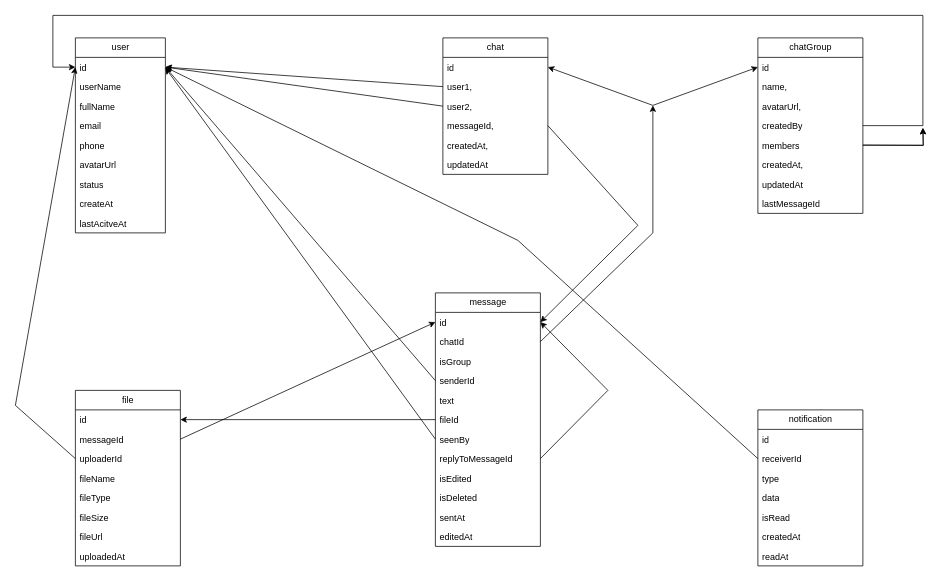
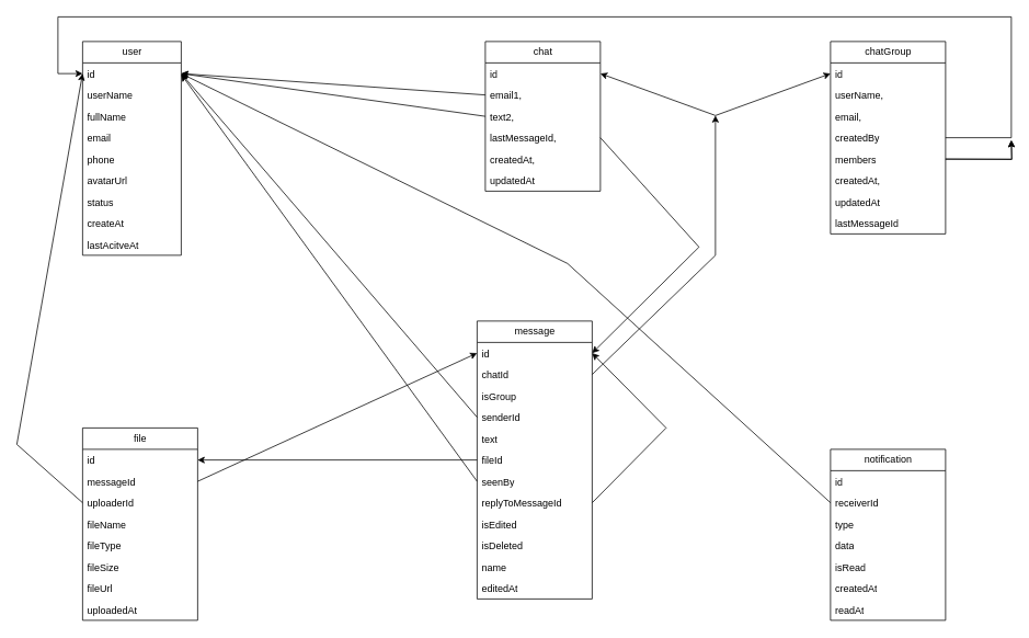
  <mxCell id="0" />
  <mxCell id="1" parent="0" />
  <mxCell id="2" value="user" style="swimlane;fontStyle=0;childLayout=stackLayout;horizontal=1;startSize=26;fillColor=none;horizontalStack=0;resizeParent=1;resizeParentMax=0;resizeLast=0;collapsible=1;marginBottom=0;html=1;" vertex="1" parent="1"><mxGeometry x="100" y="50" width="120" height="260" as="geometry" /></mxCell>
  <mxCell id="3" value="id" style="text;strokeColor=none;fillColor=none;align=left;verticalAlign=top;spacingLeft=4;spacingRight=4;overflow=hidden;rotatable=0;points=[[0,0.5],[1,0.5]];portConstraint=eastwest;whiteSpace=wrap;html=1;" vertex="1" parent="2"><mxGeometry y="26" width="120" height="26" as="geometry" /></mxCell>
  <mxCell id="4" value="userName" style="text;strokeColor=none;fillColor=none;align=left;verticalAlign=top;spacingLeft=4;spacingRight=4;overflow=hidden;rotatable=0;points=[[0,0.5],[1,0.5]];portConstraint=eastwest;whiteSpace=wrap;html=1;" vertex="1" parent="2"><mxGeometry y="52" width="120" height="26" as="geometry" /></mxCell>
  <mxCell id="5" value="fullName&lt;div&gt;&lt;br&gt;&lt;/div&gt;" style="text;strokeColor=none;fillColor=none;align=left;verticalAlign=top;spacingLeft=4;spacingRight=4;overflow=hidden;rotatable=0;points=[[0,0.5],[1,0.5]];portConstraint=eastwest;whiteSpace=wrap;html=1;" vertex="1" parent="2"><mxGeometry y="78" width="120" height="26" as="geometry" /></mxCell>
  <mxCell id="6" value="&lt;div&gt;email&lt;/div&gt;" style="text;strokeColor=none;fillColor=none;align=left;verticalAlign=top;spacingLeft=4;spacingRight=4;overflow=hidden;rotatable=0;points=[[0,0.5],[1,0.5]];portConstraint=eastwest;whiteSpace=wrap;html=1;" vertex="1" parent="2"><mxGeometry y="104" width="120" height="26" as="geometry" /></mxCell>
  <mxCell id="7" value="&lt;div&gt;phone&lt;/div&gt;" style="text;strokeColor=none;fillColor=none;align=left;verticalAlign=top;spacingLeft=4;spacingRight=4;overflow=hidden;rotatable=0;points=[[0,0.5],[1,0.5]];portConstraint=eastwest;whiteSpace=wrap;html=1;" vertex="1" parent="2"><mxGeometry y="130" width="120" height="26" as="geometry" /></mxCell>
  <mxCell id="8" value="&lt;div&gt;avatarUrl&lt;/div&gt;" style="text;strokeColor=none;fillColor=none;align=left;verticalAlign=top;spacingLeft=4;spacingRight=4;overflow=hidden;rotatable=0;points=[[0,0.5],[1,0.5]];portConstraint=eastwest;whiteSpace=wrap;html=1;" vertex="1" parent="2"><mxGeometry y="156" width="120" height="26" as="geometry" /></mxCell>
  <mxCell id="9" value="&lt;div&gt;status&lt;/div&gt;" style="text;strokeColor=none;fillColor=none;align=left;verticalAlign=top;spacingLeft=4;spacingRight=4;overflow=hidden;rotatable=0;points=[[0,0.5],[1,0.5]];portConstraint=eastwest;whiteSpace=wrap;html=1;" vertex="1" parent="2"><mxGeometry y="182" width="120" height="26" as="geometry" /></mxCell>
  <mxCell id="10" value="&lt;div&gt;createAt&lt;/div&gt;" style="text;strokeColor=none;fillColor=none;align=left;verticalAlign=top;spacingLeft=4;spacingRight=4;overflow=hidden;rotatable=0;points=[[0,0.5],[1,0.5]];portConstraint=eastwest;whiteSpace=wrap;html=1;" vertex="1" parent="2"><mxGeometry y="208" width="120" height="26" as="geometry" /></mxCell>
  <mxCell id="11" value="&lt;div&gt;lastAcitveAt&lt;/div&gt;" style="text;strokeColor=none;fillColor=none;align=left;verticalAlign=top;spacingLeft=4;spacingRight=4;overflow=hidden;rotatable=0;points=[[0,0.5],[1,0.5]];portConstraint=eastwest;whiteSpace=wrap;html=1;" vertex="1" parent="2"><mxGeometry y="234" width="120" height="26" as="geometry" /></mxCell>
  <mxCell id="12" value="chat" style="swimlane;fontStyle=0;childLayout=stackLayout;horizontal=1;startSize=26;fillColor=none;horizontalStack=0;resizeParent=1;resizeParentMax=0;resizeLast=0;collapsible=1;marginBottom=0;html=1;" vertex="1" parent="1"><mxGeometry x="590" y="50" width="140" height="182" as="geometry" /></mxCell>
  <mxCell id="13" value="id" style="text;strokeColor=none;fillColor=none;align=left;verticalAlign=top;spacingLeft=4;spacingRight=4;overflow=hidden;rotatable=0;points=[[0,0.5],[1,0.5]];portConstraint=eastwest;whiteSpace=wrap;html=1;" vertex="1" parent="12"><mxGeometry y="26" width="140" height="26" as="geometry" /></mxCell>
- <mxCell id="14" value="user1,&amp;nbsp;" style="text;strokeColor=none;fillColor=none;align=left;verticalAlign=top;spacingLeft=4;spacingRight=4;overflow=hidden;rotatable=0;points=[[0,0.5],[1,0.5]];portConstraint=eastwest;whiteSpace=wrap;html=1;" vertex="1" parent="12"><mxGeometry y="52" width="140" height="26" as="geometry" /></mxCell>
- <mxCell id="15" value="user2,&amp;nbsp;" style="text;strokeColor=none;fillColor=none;align=left;verticalAlign=top;spacingLeft=4;spacingRight=4;overflow=hidden;rotatable=0;points=[[0,0.5],[1,0.5]];portConstraint=eastwest;whiteSpace=wrap;html=1;" vertex="1" parent="12"><mxGeometry y="78" width="140" height="26" as="geometry" /></mxCell>
- <mxCell id="16" value="messageId,&amp;nbsp;" style="text;strokeColor=none;fillColor=none;align=left;verticalAlign=top;spacingLeft=4;spacingRight=4;overflow=hidden;rotatable=0;points=[[0,0.5],[1,0.5]];portConstraint=eastwest;whiteSpace=wrap;html=1;" vertex="1" parent="12"><mxGeometry y="104" width="140" height="26" as="geometry" /></mxCell>
+ <mxCell id="14" value="email1,&amp;nbsp;" style="text;strokeColor=none;fillColor=none;align=left;verticalAlign=top;spacingLeft=4;spacingRight=4;overflow=hidden;rotatable=0;points=[[0,0.5],[1,0.5]];portConstraint=eastwest;whiteSpace=wrap;html=1;" vertex="1" parent="12"><mxGeometry y="52" width="140" height="26" as="geometry" /></mxCell>
+ <mxCell id="15" value="text2,&amp;nbsp;" style="text;strokeColor=none;fillColor=none;align=left;verticalAlign=top;spacingLeft=4;spacingRight=4;overflow=hidden;rotatable=0;points=[[0,0.5],[1,0.5]];portConstraint=eastwest;whiteSpace=wrap;html=1;" vertex="1" parent="12"><mxGeometry y="78" width="140" height="26" as="geometry" /></mxCell>
+ <mxCell id="16" value="lastMessageId,&amp;nbsp;" style="text;strokeColor=none;fillColor=none;align=left;verticalAlign=top;spacingLeft=4;spacingRight=4;overflow=hidden;rotatable=0;points=[[0,0.5],[1,0.5]];portConstraint=eastwest;whiteSpace=wrap;html=1;" vertex="1" parent="12"><mxGeometry y="104" width="140" height="26" as="geometry" /></mxCell>
  <mxCell id="17" value="createdAt,&amp;nbsp;" style="text;strokeColor=none;fillColor=none;align=left;verticalAlign=top;spacingLeft=4;spacingRight=4;overflow=hidden;rotatable=0;points=[[0,0.5],[1,0.5]];portConstraint=eastwest;whiteSpace=wrap;html=1;" vertex="1" parent="12"><mxGeometry y="130" width="140" height="26" as="geometry" /></mxCell>
  <mxCell id="18" value="updatedAt" style="text;strokeColor=none;fillColor=none;align=left;verticalAlign=top;spacingLeft=4;spacingRight=4;overflow=hidden;rotatable=0;points=[[0,0.5],[1,0.5]];portConstraint=eastwest;whiteSpace=wrap;html=1;" vertex="1" parent="12"><mxGeometry y="156" width="140" height="26" as="geometry" /></mxCell>
  <mxCell id="19" value="notification" style="swimlane;fontStyle=0;childLayout=stackLayout;horizontal=1;startSize=26;fillColor=none;horizontalStack=0;resizeParent=1;resizeParentMax=0;resizeLast=0;collapsible=1;marginBottom=0;html=1;" vertex="1" parent="1"><mxGeometry x="1010" y="546" width="140" height="208" as="geometry" /></mxCell>
  <mxCell id="20" value="id" style="text;strokeColor=none;fillColor=none;align=left;verticalAlign=top;spacingLeft=4;spacingRight=4;overflow=hidden;rotatable=0;points=[[0,0.5],[1,0.5]];portConstraint=eastwest;whiteSpace=wrap;html=1;" vertex="1" parent="19"><mxGeometry y="26" width="140" height="26" as="geometry" /></mxCell>
  <mxCell id="21" value="receiverId" style="text;strokeColor=none;fillColor=none;align=left;verticalAlign=top;spacingLeft=4;spacingRight=4;overflow=hidden;rotatable=0;points=[[0,0.5],[1,0.5]];portConstraint=eastwest;whiteSpace=wrap;html=1;" vertex="1" parent="19"><mxGeometry y="52" width="140" height="26" as="geometry" /></mxCell>
  <mxCell id="22" value="type" style="text;strokeColor=none;fillColor=none;align=left;verticalAlign=top;spacingLeft=4;spacingRight=4;overflow=hidden;rotatable=0;points=[[0,0.5],[1,0.5]];portConstraint=eastwest;whiteSpace=wrap;html=1;" vertex="1" parent="19"><mxGeometry y="78" width="140" height="26" as="geometry" /></mxCell>
  <mxCell id="23" value="data" style="text;strokeColor=none;fillColor=none;align=left;verticalAlign=top;spacingLeft=4;spacingRight=4;overflow=hidden;rotatable=0;points=[[0,0.5],[1,0.5]];portConstraint=eastwest;whiteSpace=wrap;html=1;" vertex="1" parent="19"><mxGeometry y="104" width="140" height="26" as="geometry" /></mxCell>
  <mxCell id="24" value="isRead" style="text;strokeColor=none;fillColor=none;align=left;verticalAlign=top;spacingLeft=4;spacingRight=4;overflow=hidden;rotatable=0;points=[[0,0.5],[1,0.5]];portConstraint=eastwest;whiteSpace=wrap;html=1;" vertex="1" parent="19"><mxGeometry y="130" width="140" height="26" as="geometry" /></mxCell>
  <mxCell id="25" value="createdAt" style="text;strokeColor=none;fillColor=none;align=left;verticalAlign=top;spacingLeft=4;spacingRight=4;overflow=hidden;rotatable=0;points=[[0,0.5],[1,0.5]];portConstraint=eastwest;whiteSpace=wrap;html=1;" vertex="1" parent="19"><mxGeometry y="156" width="140" height="26" as="geometry" /></mxCell>
  <mxCell id="26" value="readAt" style="text;strokeColor=none;fillColor=none;align=left;verticalAlign=top;spacingLeft=4;spacingRight=4;overflow=hidden;rotatable=0;points=[[0,0.5],[1,0.5]];portConstraint=eastwest;whiteSpace=wrap;html=1;" vertex="1" parent="19"><mxGeometry y="182" width="140" height="26" as="geometry" /></mxCell>
  <mxCell id="27" value="chatGroup" style="swimlane;fontStyle=0;childLayout=stackLayout;horizontal=1;startSize=26;fillColor=none;horizontalStack=0;resizeParent=1;resizeParentMax=0;resizeLast=0;collapsible=1;marginBottom=0;html=1;" vertex="1" parent="1"><mxGeometry x="1010" y="50" width="140" height="234" as="geometry" /></mxCell>
  <mxCell id="28" value="id" style="text;strokeColor=none;fillColor=none;align=left;verticalAlign=top;spacingLeft=4;spacingRight=4;overflow=hidden;rotatable=0;points=[[0,0.5],[1,0.5]];portConstraint=eastwest;whiteSpace=wrap;html=1;" vertex="1" parent="27"><mxGeometry y="26" width="140" height="26" as="geometry" /></mxCell>
- <mxCell id="29" value="name,&amp;nbsp;" style="text;strokeColor=none;fillColor=none;align=left;verticalAlign=top;spacingLeft=4;spacingRight=4;overflow=hidden;rotatable=0;points=[[0,0.5],[1,0.5]];portConstraint=eastwest;whiteSpace=wrap;html=1;" vertex="1" parent="27"><mxGeometry y="52" width="140" height="26" as="geometry" /></mxCell>
- <mxCell id="30" value="avatarUrl," style="text;strokeColor=none;fillColor=none;align=left;verticalAlign=top;spacingLeft=4;spacingRight=4;overflow=hidden;rotatable=0;points=[[0,0.5],[1,0.5]];portConstraint=eastwest;whiteSpace=wrap;html=1;" vertex="1" parent="27"><mxGeometry y="78" width="140" height="26" as="geometry" /></mxCell>
+ <mxCell id="29" value="userName,&amp;nbsp;" style="text;strokeColor=none;fillColor=none;align=left;verticalAlign=top;spacingLeft=4;spacingRight=4;overflow=hidden;rotatable=0;points=[[0,0.5],[1,0.5]];portConstraint=eastwest;whiteSpace=wrap;html=1;" vertex="1" parent="27"><mxGeometry y="52" width="140" height="26" as="geometry" /></mxCell>
+ <mxCell id="30" value="email," style="text;strokeColor=none;fillColor=none;align=left;verticalAlign=top;spacingLeft=4;spacingRight=4;overflow=hidden;rotatable=0;points=[[0,0.5],[1,0.5]];portConstraint=eastwest;whiteSpace=wrap;html=1;" vertex="1" parent="27"><mxGeometry y="78" width="140" height="26" as="geometry" /></mxCell>
  <mxCell id="31" value="createdBy" style="text;strokeColor=none;fillColor=none;align=left;verticalAlign=top;spacingLeft=4;spacingRight=4;overflow=hidden;rotatable=0;points=[[0,0.5],[1,0.5]];portConstraint=eastwest;whiteSpace=wrap;html=1;" vertex="1" parent="27"><mxGeometry y="104" width="140" height="26" as="geometry" /></mxCell>
  <mxCell id="32" style="edgeStyle=orthogonalEdgeStyle;rounded=0;orthogonalLoop=1;jettySize=auto;html=1;exitX=1;exitY=0.5;exitDx=0;exitDy=0;" edge="1" parent="27" source="34"><mxGeometry relative="1" as="geometry"><mxPoint x="220" y="120" as="targetPoint" /></mxGeometry></mxCell>
  <mxCell id="33" style="edgeStyle=orthogonalEdgeStyle;rounded=0;orthogonalLoop=1;jettySize=auto;html=1;exitX=1;exitY=0.5;exitDx=0;exitDy=0;" edge="1" parent="27"><mxGeometry relative="1" as="geometry"><mxPoint x="220" y="120" as="targetPoint" /><mxPoint x="140" y="143" as="sourcePoint" /></mxGeometry></mxCell>
  <mxCell id="34" value="members" style="text;strokeColor=none;fillColor=none;align=left;verticalAlign=top;spacingLeft=4;spacingRight=4;overflow=hidden;rotatable=0;points=[[0,0.5],[1,0.5]];portConstraint=eastwest;whiteSpace=wrap;html=1;" vertex="1" parent="27"><mxGeometry y="130" width="140" height="26" as="geometry" /></mxCell>
  <mxCell id="35" value="createdAt,&amp;nbsp;" style="text;strokeColor=none;fillColor=none;align=left;verticalAlign=top;spacingLeft=4;spacingRight=4;overflow=hidden;rotatable=0;points=[[0,0.5],[1,0.5]];portConstraint=eastwest;whiteSpace=wrap;html=1;" vertex="1" parent="27"><mxGeometry y="156" width="140" height="26" as="geometry" /></mxCell>
  <mxCell id="36" value="updatedAt" style="text;strokeColor=none;fillColor=none;align=left;verticalAlign=top;spacingLeft=4;spacingRight=4;overflow=hidden;rotatable=0;points=[[0,0.5],[1,0.5]];portConstraint=eastwest;whiteSpace=wrap;html=1;" vertex="1" parent="27"><mxGeometry y="182" width="140" height="26" as="geometry" /></mxCell>
  <mxCell id="37" value="lastMessageId" style="text;strokeColor=none;fillColor=none;align=left;verticalAlign=top;spacingLeft=4;spacingRight=4;overflow=hidden;rotatable=0;points=[[0,0.5],[1,0.5]];portConstraint=eastwest;whiteSpace=wrap;html=1;" vertex="1" parent="27"><mxGeometry y="208" width="140" height="26" as="geometry" /></mxCell>
  <mxCell id="38" value="message" style="swimlane;fontStyle=0;childLayout=stackLayout;horizontal=1;startSize=26;fillColor=none;horizontalStack=0;resizeParent=1;resizeParentMax=0;resizeLast=0;collapsible=1;marginBottom=0;html=1;" vertex="1" parent="1"><mxGeometry x="580" y="390" width="140" height="338" as="geometry" /></mxCell>
  <mxCell id="39" value="id" style="text;strokeColor=none;fillColor=none;align=left;verticalAlign=top;spacingLeft=4;spacingRight=4;overflow=hidden;rotatable=0;points=[[0,0.5],[1,0.5]];portConstraint=eastwest;whiteSpace=wrap;html=1;" vertex="1" parent="38"><mxGeometry y="26" width="140" height="26" as="geometry" /></mxCell>
  <mxCell id="40" value="chatId" style="text;strokeColor=none;fillColor=none;align=left;verticalAlign=top;spacingLeft=4;spacingRight=4;overflow=hidden;rotatable=0;points=[[0,0.5],[1,0.5]];portConstraint=eastwest;whiteSpace=wrap;html=1;" vertex="1" parent="38"><mxGeometry y="52" width="140" height="26" as="geometry" /></mxCell>
  <mxCell id="41" value="isGroup" style="text;strokeColor=none;fillColor=none;align=left;verticalAlign=top;spacingLeft=4;spacingRight=4;overflow=hidden;rotatable=0;points=[[0,0.5],[1,0.5]];portConstraint=eastwest;whiteSpace=wrap;html=1;" vertex="1" parent="38"><mxGeometry y="78" width="140" height="26" as="geometry" /></mxCell>
  <mxCell id="42" value="senderId" style="text;strokeColor=none;fillColor=none;align=left;verticalAlign=top;spacingLeft=4;spacingRight=4;overflow=hidden;rotatable=0;points=[[0,0.5],[1,0.5]];portConstraint=eastwest;whiteSpace=wrap;html=1;" vertex="1" parent="38"><mxGeometry y="104" width="140" height="26" as="geometry" /></mxCell>
  <mxCell id="43" value="text" style="text;strokeColor=none;fillColor=none;align=left;verticalAlign=top;spacingLeft=4;spacingRight=4;overflow=hidden;rotatable=0;points=[[0,0.5],[1,0.5]];portConstraint=eastwest;whiteSpace=wrap;html=1;" vertex="1" parent="38"><mxGeometry y="130" width="140" height="26" as="geometry" /></mxCell>
  <mxCell id="44" value="fileId" style="text;strokeColor=none;fillColor=none;align=left;verticalAlign=top;spacingLeft=4;spacingRight=4;overflow=hidden;rotatable=0;points=[[0,0.5],[1,0.5]];portConstraint=eastwest;whiteSpace=wrap;html=1;" vertex="1" parent="38"><mxGeometry y="156" width="140" height="26" as="geometry" /></mxCell>
  <mxCell id="45" value="seenBy" style="text;strokeColor=none;fillColor=none;align=left;verticalAlign=top;spacingLeft=4;spacingRight=4;overflow=hidden;rotatable=0;points=[[0,0.5],[1,0.5]];portConstraint=eastwest;whiteSpace=wrap;html=1;" vertex="1" parent="38"><mxGeometry y="182" width="140" height="26" as="geometry" /></mxCell>
  <mxCell id="46" value="replyToMessageId" style="text;strokeColor=none;fillColor=none;align=left;verticalAlign=top;spacingLeft=4;spacingRight=4;overflow=hidden;rotatable=0;points=[[0,0.5],[1,0.5]];portConstraint=eastwest;whiteSpace=wrap;html=1;" vertex="1" parent="38"><mxGeometry y="208" width="140" height="26" as="geometry" /></mxCell>
  <mxCell id="47" value="isEdited" style="text;strokeColor=none;fillColor=none;align=left;verticalAlign=top;spacingLeft=4;spacingRight=4;overflow=hidden;rotatable=0;points=[[0,0.5],[1,0.5]];portConstraint=eastwest;whiteSpace=wrap;html=1;" vertex="1" parent="38"><mxGeometry y="234" width="140" height="26" as="geometry" /></mxCell>
  <mxCell id="48" value="isDeleted" style="text;strokeColor=none;fillColor=none;align=left;verticalAlign=top;spacingLeft=4;spacingRight=4;overflow=hidden;rotatable=0;points=[[0,0.5],[1,0.5]];portConstraint=eastwest;whiteSpace=wrap;html=1;" vertex="1" parent="38"><mxGeometry y="260" width="140" height="26" as="geometry" /></mxCell>
- <mxCell id="49" value="sentAt" style="text;strokeColor=none;fillColor=none;align=left;verticalAlign=top;spacingLeft=4;spacingRight=4;overflow=hidden;rotatable=0;points=[[0,0.5],[1,0.5]];portConstraint=eastwest;whiteSpace=wrap;html=1;" vertex="1" parent="38"><mxGeometry y="286" width="140" height="26" as="geometry" /></mxCell>
+ <mxCell id="49" value="name" style="text;strokeColor=none;fillColor=none;align=left;verticalAlign=top;spacingLeft=4;spacingRight=4;overflow=hidden;rotatable=0;points=[[0,0.5],[1,0.5]];portConstraint=eastwest;whiteSpace=wrap;html=1;" vertex="1" parent="38"><mxGeometry y="286" width="140" height="26" as="geometry" /></mxCell>
  <mxCell id="50" value="editedAt" style="text;strokeColor=none;fillColor=none;align=left;verticalAlign=top;spacingLeft=4;spacingRight=4;overflow=hidden;rotatable=0;points=[[0,0.5],[1,0.5]];portConstraint=eastwest;whiteSpace=wrap;html=1;" vertex="1" parent="38"><mxGeometry y="312" width="140" height="26" as="geometry" /></mxCell>
  <mxCell id="51" value="" style="endArrow=classic;html=1;rounded=0;exitX=1;exitY=0.5;exitDx=0;exitDy=0;entryX=1;entryY=0.5;entryDx=0;entryDy=0;" edge="1" parent="38" source="46" target="39"><mxGeometry width="50" height="50" relative="1" as="geometry"><mxPoint x="-40" y="10" as="sourcePoint" /><mxPoint x="10" y="-40" as="targetPoint" /><Array as="points"><mxPoint x="230" y="130" /></Array></mxGeometry></mxCell>
  <mxCell id="52" value="file" style="swimlane;fontStyle=0;childLayout=stackLayout;horizontal=1;startSize=26;fillColor=none;horizontalStack=0;resizeParent=1;resizeParentMax=0;resizeLast=0;collapsible=1;marginBottom=0;html=1;" vertex="1" parent="1"><mxGeometry x="100" y="520" width="140" height="234" as="geometry" /></mxCell>
  <mxCell id="53" value="id" style="text;strokeColor=none;fillColor=none;align=left;verticalAlign=top;spacingLeft=4;spacingRight=4;overflow=hidden;rotatable=0;points=[[0,0.5],[1,0.5]];portConstraint=eastwest;whiteSpace=wrap;html=1;" vertex="1" parent="52"><mxGeometry y="26" width="140" height="26" as="geometry" /></mxCell>
  <mxCell id="54" value="messageId" style="text;strokeColor=none;fillColor=none;align=left;verticalAlign=top;spacingLeft=4;spacingRight=4;overflow=hidden;rotatable=0;points=[[0,0.5],[1,0.5]];portConstraint=eastwest;whiteSpace=wrap;html=1;" vertex="1" parent="52"><mxGeometry y="52" width="140" height="26" as="geometry" /></mxCell>
  <mxCell id="55" value="uploaderId" style="text;strokeColor=none;fillColor=none;align=left;verticalAlign=top;spacingLeft=4;spacingRight=4;overflow=hidden;rotatable=0;points=[[0,0.5],[1,0.5]];portConstraint=eastwest;whiteSpace=wrap;html=1;" vertex="1" parent="52"><mxGeometry y="78" width="140" height="26" as="geometry" /></mxCell>
  <mxCell id="56" value="fileName" style="text;strokeColor=none;fillColor=none;align=left;verticalAlign=top;spacingLeft=4;spacingRight=4;overflow=hidden;rotatable=0;points=[[0,0.5],[1,0.5]];portConstraint=eastwest;whiteSpace=wrap;html=1;" vertex="1" parent="52"><mxGeometry y="104" width="140" height="26" as="geometry" /></mxCell>
  <mxCell id="57" value="fileType" style="text;strokeColor=none;fillColor=none;align=left;verticalAlign=top;spacingLeft=4;spacingRight=4;overflow=hidden;rotatable=0;points=[[0,0.5],[1,0.5]];portConstraint=eastwest;whiteSpace=wrap;html=1;" vertex="1" parent="52"><mxGeometry y="130" width="140" height="26" as="geometry" /></mxCell>
  <mxCell id="58" value="fileSize" style="text;strokeColor=none;fillColor=none;align=left;verticalAlign=top;spacingLeft=4;spacingRight=4;overflow=hidden;rotatable=0;points=[[0,0.5],[1,0.5]];portConstraint=eastwest;whiteSpace=wrap;html=1;" vertex="1" parent="52"><mxGeometry y="156" width="140" height="26" as="geometry" /></mxCell>
  <mxCell id="59" value="fileUrl" style="text;strokeColor=none;fillColor=none;align=left;verticalAlign=top;spacingLeft=4;spacingRight=4;overflow=hidden;rotatable=0;points=[[0,0.5],[1,0.5]];portConstraint=eastwest;whiteSpace=wrap;html=1;" vertex="1" parent="52"><mxGeometry y="182" width="140" height="26" as="geometry" /></mxCell>
  <mxCell id="60" value="uploadedAt" style="text;strokeColor=none;fillColor=none;align=left;verticalAlign=top;spacingLeft=4;spacingRight=4;overflow=hidden;rotatable=0;points=[[0,0.5],[1,0.5]];portConstraint=eastwest;whiteSpace=wrap;html=1;" vertex="1" parent="52"><mxGeometry y="208" width="140" height="26" as="geometry" /></mxCell>
  <mxCell id="61" style="edgeStyle=orthogonalEdgeStyle;rounded=0;orthogonalLoop=1;jettySize=auto;html=1;entryX=0;entryY=0.5;entryDx=0;entryDy=0;" edge="1" parent="1" target="3"><mxGeometry relative="1" as="geometry"><mxPoint x="1150" y="167" as="sourcePoint" /><Array as="points"><mxPoint x="1230" y="167" /><mxPoint x="1230" y="20" /><mxPoint x="70" y="20" /><mxPoint x="70" y="89" /></Array></mxGeometry></mxCell>
  <mxCell id="62" style="edgeStyle=orthogonalEdgeStyle;rounded=0;orthogonalLoop=1;jettySize=auto;html=1;exitX=0;exitY=0.5;exitDx=0;exitDy=0;entryX=1;entryY=0.5;entryDx=0;entryDy=0;" edge="1" parent="1" source="44" target="53"><mxGeometry relative="1" as="geometry" /></mxCell>
  <mxCell id="63" value="" style="endArrow=classic;html=1;rounded=0;entryX=1;entryY=0.5;entryDx=0;entryDy=0;exitX=0;exitY=0.5;exitDx=0;exitDy=0;" edge="1" parent="1" source="21" target="3"><mxGeometry width="50" height="50" relative="1" as="geometry"><mxPoint x="730" y="320" as="sourcePoint" /><mxPoint x="590" y="350" as="targetPoint" /><Array as="points"><mxPoint x="690" y="320" /></Array></mxGeometry></mxCell>
  <mxCell id="64" value="" style="endArrow=classic;html=1;rounded=0;exitX=0;exitY=0.5;exitDx=0;exitDy=0;entryX=1;entryY=0.5;entryDx=0;entryDy=0;" edge="1" parent="1" source="14" target="3"><mxGeometry width="50" height="50" relative="1" as="geometry"><mxPoint x="540" y="400" as="sourcePoint" /><mxPoint x="590" y="350" as="targetPoint" /></mxGeometry></mxCell>
  <mxCell id="65" value="" style="endArrow=classic;html=1;rounded=0;exitX=0;exitY=0.5;exitDx=0;exitDy=0;entryX=1;entryY=0.5;entryDx=0;entryDy=0;" edge="1" parent="1" source="15" target="3"><mxGeometry width="50" height="50" relative="1" as="geometry"><mxPoint x="600" y="125" as="sourcePoint" /><mxPoint x="230" y="99" as="targetPoint" /></mxGeometry></mxCell>
  <mxCell id="66" value="" style="endArrow=classic;html=1;rounded=0;exitX=1;exitY=0.5;exitDx=0;exitDy=0;" edge="1" parent="1" source="40"><mxGeometry width="50" height="50" relative="1" as="geometry"><mxPoint x="540" y="400" as="sourcePoint" /><mxPoint x="870" y="140" as="targetPoint" /><Array as="points"><mxPoint x="870" y="310" /></Array></mxGeometry></mxCell>
  <mxCell id="67" value="" style="endArrow=classic;html=1;rounded=0;entryX=1;entryY=0.5;entryDx=0;entryDy=0;" edge="1" parent="1" target="13"><mxGeometry width="50" height="50" relative="1" as="geometry"><mxPoint x="870" y="140" as="sourcePoint" /><mxPoint x="590" y="350" as="targetPoint" /></mxGeometry></mxCell>
  <mxCell id="68" value="" style="endArrow=classic;html=1;rounded=0;entryX=0;entryY=0.5;entryDx=0;entryDy=0;" edge="1" parent="1" target="28"><mxGeometry width="50" height="50" relative="1" as="geometry"><mxPoint x="870" y="140" as="sourcePoint" /><mxPoint x="590" y="350" as="targetPoint" /></mxGeometry></mxCell>
  <mxCell id="69" value="" style="endArrow=classic;html=1;rounded=0;exitX=0;exitY=0.5;exitDx=0;exitDy=0;entryX=1;entryY=0.5;entryDx=0;entryDy=0;" edge="1" parent="1" source="42" target="3"><mxGeometry width="50" height="50" relative="1" as="geometry"><mxPoint x="540" y="400" as="sourcePoint" /><mxPoint x="20" y="340" as="targetPoint" /></mxGeometry></mxCell>
  <mxCell id="70" value="" style="endArrow=classic;html=1;rounded=0;exitX=0;exitY=0.5;exitDx=0;exitDy=0;" edge="1" parent="1" source="45"><mxGeometry width="50" height="50" relative="1" as="geometry"><mxPoint x="540" y="400" as="sourcePoint" /><mxPoint x="220" y="90" as="targetPoint" /></mxGeometry></mxCell>
  <mxCell id="71" value="" style="endArrow=classic;html=1;rounded=0;exitX=0;exitY=0.5;exitDx=0;exitDy=0;entryX=0;entryY=0.5;entryDx=0;entryDy=0;" edge="1" parent="1" source="55" target="3"><mxGeometry width="50" height="50" relative="1" as="geometry"><mxPoint x="540" y="400" as="sourcePoint" /><mxPoint x="590" y="350" as="targetPoint" /><Array as="points"><mxPoint x="20" y="540" /></Array></mxGeometry></mxCell>
  <mxCell id="72" value="" style="endArrow=classic;html=1;rounded=0;exitX=1;exitY=0.5;exitDx=0;exitDy=0;entryX=0;entryY=0.5;entryDx=0;entryDy=0;" edge="1" parent="1" source="54" target="39"><mxGeometry width="50" height="50" relative="1" as="geometry"><mxPoint x="540" y="400" as="sourcePoint" /><mxPoint x="590" y="350" as="targetPoint" /></mxGeometry></mxCell>
  <mxCell id="73" value="" style="endArrow=classic;html=1;rounded=0;exitX=1;exitY=0.5;exitDx=0;exitDy=0;entryX=1;entryY=0.5;entryDx=0;entryDy=0;" edge="1" parent="1" source="16" target="39"><mxGeometry width="50" height="50" relative="1" as="geometry"><mxPoint x="540" y="400" as="sourcePoint" /><mxPoint x="590" y="350" as="targetPoint" /><Array as="points"><mxPoint x="850" y="300" /></Array></mxGeometry></mxCell>
